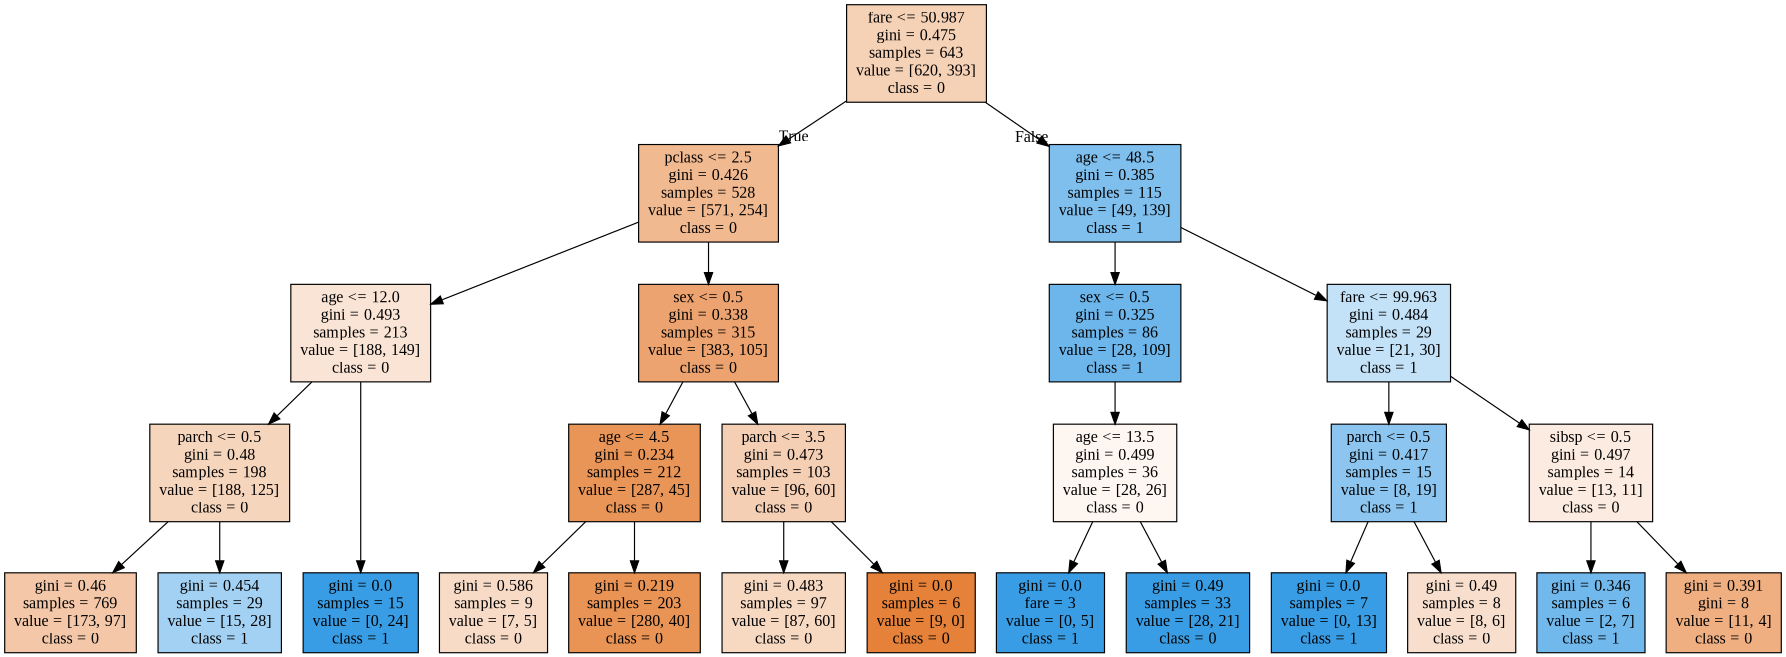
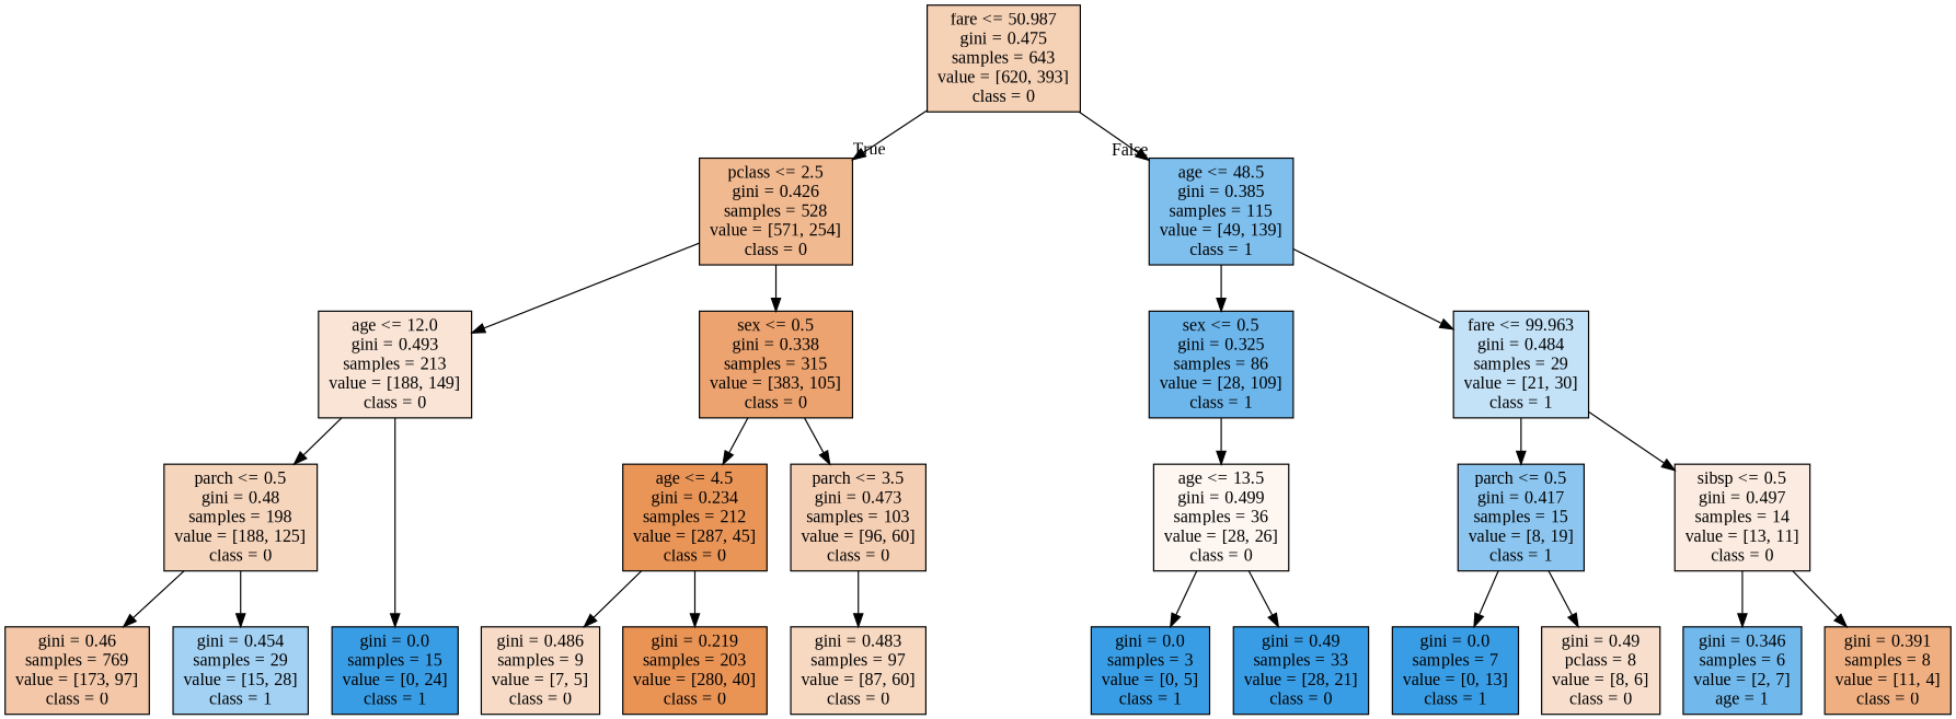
  digraph {
    fontname="Liberation Serif"
    ranksep=equally
    splines=polyline
    node [color=black fillcolor="#399de5ff" fontname="Liberation Serif" shape=box style=filled]
    edge [fontname="Liberation Serif"]
    n1 [fillcolor="#e581395d" label="fare <= 50.987\ngini = 0.475\nsamples = 643\nvalue = [620, 393]\nclass = 0"]
    n2 [fillcolor="#e581398e" label="pclass <= 2.5\ngini = 0.426\nsamples = 528\nvalue = [571, 254]\nclass = 0"]
    n3 [fillcolor="#399de5a5" label="age <= 48.5\ngini = 0.385\nsamples = 115\nvalue = [49, 139]\nclass = 1"]
    n4 [fillcolor="#e5813935" label="age <= 12.0\ngini = 0.493\nsamples = 213\nvalue = [188, 149]\nclass = 0"]
    n5 [fillcolor="#e58139b9" label="sex <= 0.5\ngini = 0.338\nsamples = 315\nvalue = [383, 105]\nclass = 0"]
    n6 [fillcolor="#399de5bd" label="sex <= 0.5\ngini = 0.325\nsamples = 86\nvalue = [28, 109]\nclass = 1"]
    n7 [fillcolor="#399de54d" label="fare <= 99.963\ngini = 0.484\nsamples = 29\nvalue = [21, 30]\nclass = 1"]
    n8 [fillcolor="#e5813955" label="parch <= 0.5\ngini = 0.48\nsamples = 198\nvalue = [188, 125]\nclass = 0"]
    n9 [fillcolor="#e58139d7" label="age <= 4.5\ngini = 0.234\nsamples = 212\nvalue = [287, 45]\nclass = 0"]
    n10 [fillcolor="#e5813960" label="parch <= 3.5\ngini = 0.473\nsamples = 103\nvalue = [96, 60]\nclass = 0"]
    n11 [fillcolor="#e5813912" label="age <= 13.5\ngini = 0.499\nsamples = 36\nvalue = [28, 26]\nclass = 0"]
    n12 [fillcolor="#399de594" label="parch <= 0.5\ngini = 0.417\nsamples = 15\nvalue = [8, 19]\nclass = 1"]
    n13 [fillcolor="#e5813927" label="sibsp <= 0.5\ngini = 0.497\nsamples = 14\nvalue = [13, 11]\nclass = 0"]
    n14 [label="gini = 0.0\nsamples = 15\nvalue = [0, 24]\nclass = 1"]
    n15 [fillcolor="#e5813970" label="gini = 0.46\nsamples = 769\nvalue = [173, 97]\nclass = 0"]
    n16 [fillcolor="#399de576" label="gini = 0.454\nsamples = 29\nvalue = [15, 28]\nclass = 1"]
-   n17 [fillcolor="#e5813949" label="gini = 0.586\nsamples = 9\nvalue = [7, 5]\nclass = 0"]
+   n17 [fillcolor="#e5813949" label="gini = 0.486\nsamples = 9\nvalue = [7, 5]\nclass = 0"]
    n18 [fillcolor="#e58139db" label="gini = 0.219\nsamples = 203\nvalue = [280, 40]\nclass = 0"]
    n19 [fillcolor="#e581394f" label="gini = 0.483\nsamples = 97\nvalue = [87, 60]\nclass = 0"]
-   n20 [fillcolor="#e58139ff" label="gini = 0.0\nsamples = 6\nvalue = [9, 0]\nclass = 0"]
-   n21 [label="gini = 0.0\nfare = 3\nvalue = [0, 5]\nclass = 1"]
+   n21 [label="gini = 0.0\nsamples = 3\nvalue = [0, 5]\nclass = 1"]
    n22 [label="gini = 0.49\nsamples = 33\nvalue = [28, 21]\nclass = 0"]
    n23 [label="gini = 0.0\nsamples = 7\nvalue = [0, 13]\nclass = 1"]
-   n24 [fillcolor="#e5813940" label="gini = 0.49\nsamples = 8\nvalue = [8, 6]\nclass = 0"]
-   n25 [fillcolor="#399de5b6" label="gini = 0.346\nsamples = 6\nvalue = [2, 7]\nclass = 1"]
-   n26 [fillcolor="#e58139a2" label="gini = 0.391\ngini = 8\nvalue = [11, 4]\nclass = 0"]
+   n24 [fillcolor="#e5813940" label="gini = 0.49\npclass = 8\nvalue = [8, 6]\nclass = 0"]
+   n25 [fillcolor="#399de5b6" label="gini = 0.346\nsamples = 6\nvalue = [2, 7]\nage = 1"]
+   n26 [fillcolor="#e58139a2" label="gini = 0.391\nsamples = 8\nvalue = [11, 4]\nclass = 0"]
    subgraph sub_1 {
      rank=same
      n1
    }
    subgraph sub_2 {
      rank=same
      n2
      n3
    }
    subgraph sub_3 {
      rank=same
      n4
      n5
      n6
      n7
    }
    subgraph sub_4 {
      rank=same
      n8
      n9
      n10
      n11
      n12
      n13
    }
    subgraph sub_5 {
      rank=same
      n14
      n15
      n16
      n17
      n18
      n19
-     n20
      n21
      n22
      n23
      n24
      n25
      n26
    }
    n1 -> n2 [headlabel=True labelangle=45 labeldistance=2.5]
    n1 -> n3 [headlabel=False labelangle=-45 labeldistance=2.5]
    n2 -> n4
    n2 -> n5
    n3 -> n6
    n3 -> n7
    n4 -> n8
    n4 -> n14
    n5 -> n9
    n5 -> n10
    n6 -> n11
    n7 -> n12
    n7 -> n13
    n8 -> n15
    n8 -> n16
    n9 -> n17
    n9 -> n18
    n10 -> n19
-   n10 -> n20
    n11 -> n21
    n11 -> n22
    n12 -> n23
    n12 -> n24
    n13 -> n25
    n13 -> n26
  }
